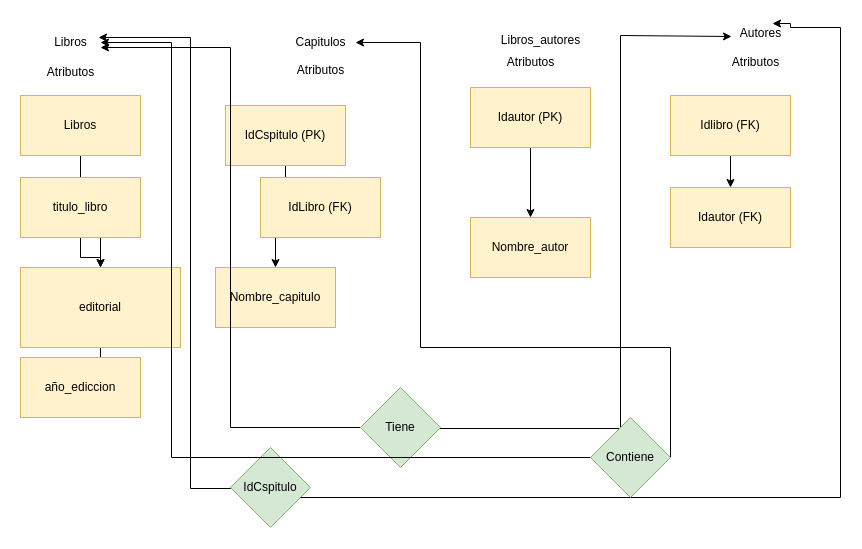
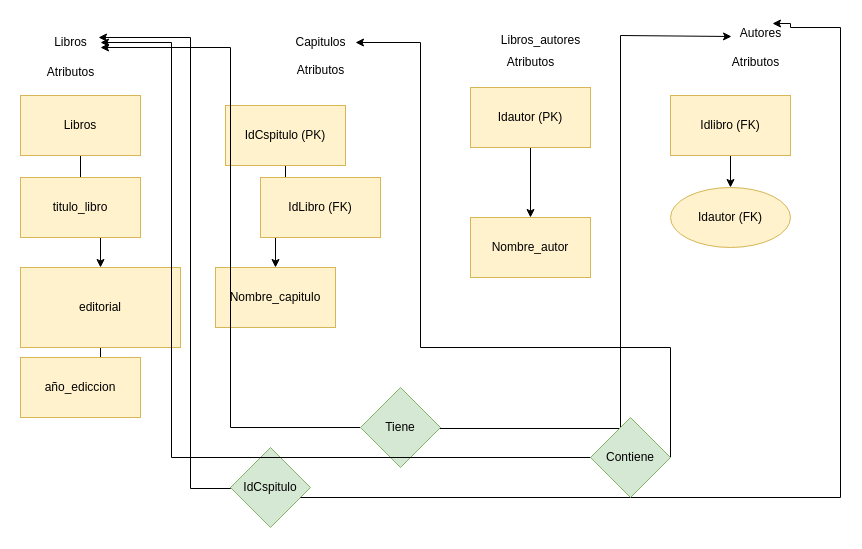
  <mxCell id="0" />
  <mxCell id="1" parent="0" />
  <mxCell id="2" value="Libros" style="text;html=1;align=center;verticalAlign=middle;resizable=0;points=[];autosize=1;strokeColor=none;fillColor=none;" vertex="1" parent="1"><mxGeometry x="40" y="27" width="60" height="30" as="geometry" /></mxCell>
  <mxCell id="3" value="" style="edgeStyle=orthogonalEdgeStyle;rounded=0;orthogonalLoop=1;jettySize=auto;html=1;" edge="1" parent="1" source="4" target="8"><mxGeometry relative="1" as="geometry" /></mxCell>
  <mxCell id="4" value="Libros" style="whiteSpace=wrap;html=1;fillColor=#fff2cc;strokeColor=#d6b656;" vertex="1" parent="1"><mxGeometry x="20" y="95" width="120" height="60" as="geometry" /></mxCell>
- <mxCell id="5" value="" style="edgeStyle=orthogonalEdgeStyle;rounded=0;orthogonalLoop=1;jettySize=auto;html=1;" edge="1" parent="1" source="6" target="8"><mxGeometry relative="1" as="geometry" /></mxCell>
  <mxCell id="6" value="titulo_libro" style="whiteSpace=wrap;html=1;fillColor=#fff2cc;strokeColor=#d6b656;" vertex="1" parent="1"><mxGeometry x="20" y="177" width="120" height="60" as="geometry" /></mxCell>
  <mxCell id="7" value="" style="edgeStyle=orthogonalEdgeStyle;rounded=0;orthogonalLoop=1;jettySize=auto;html=1;" edge="1" parent="1" source="8" target="9"><mxGeometry relative="1" as="geometry" /></mxCell>
  <mxCell id="8" value="editorial" style="whiteSpace=wrap;html=1;fillColor=#fff2cc;strokeColor=#d6b656;" vertex="1" parent="1"><mxGeometry x="20" y="267" width="160" height="80" as="geometry" /></mxCell>
  <mxCell id="9" value="año_ediccion" style="whiteSpace=wrap;html=1;fillColor=#fff2cc;strokeColor=#d6b656;" vertex="1" parent="1"><mxGeometry x="20" y="357" width="120" height="60" as="geometry" /></mxCell>
  <mxCell id="10" value="Atributos" style="text;html=1;align=center;verticalAlign=middle;resizable=0;points=[];autosize=1;strokeColor=none;fillColor=none;" vertex="1" parent="1"><mxGeometry x="35" y="57" width="70" height="30" as="geometry" /></mxCell>
  <mxCell id="11" value="Capitulos" style="text;html=1;align=center;verticalAlign=middle;resizable=0;points=[];autosize=1;strokeColor=none;fillColor=none;" vertex="1" parent="1"><mxGeometry x="285" y="27" width="70" height="30" as="geometry" /></mxCell>
  <mxCell id="12" value="Atributos" style="text;html=1;align=center;verticalAlign=middle;resizable=0;points=[];autosize=1;strokeColor=none;fillColor=none;" vertex="1" parent="1"><mxGeometry x="285" y="55" width="70" height="30" as="geometry" /></mxCell>
  <mxCell id="13" value="" style="edgeStyle=orthogonalEdgeStyle;rounded=0;orthogonalLoop=1;jettySize=auto;html=1;" edge="1" parent="1" source="14" target="16"><mxGeometry relative="1" as="geometry" /></mxCell>
  <mxCell id="14" value="IdCspitulo (PK)" style="whiteSpace=wrap;html=1;fillColor=#fff2cc;strokeColor=#d6b656;" vertex="1" parent="1"><mxGeometry x="225" y="105" width="120" height="60" as="geometry" /></mxCell>
  <mxCell id="15" value="IdLibro (FK)" style="whiteSpace=wrap;html=1;fillColor=#fff2cc;strokeColor=#d6b656;" vertex="1" parent="1"><mxGeometry x="260" y="177" width="120" height="60" as="geometry" /></mxCell>
  <mxCell id="16" value="Nombre_capitulo" style="whiteSpace=wrap;html=1;fillColor=#fff2cc;strokeColor=#d6b656;" vertex="1" parent="1"><mxGeometry x="215" y="267" width="120" height="60" as="geometry" /></mxCell>
  <mxCell id="17" value="&lt;div&gt;Libros_autores&lt;/div&gt;" style="text;html=1;align=center;verticalAlign=middle;resizable=0;points=[];autosize=1;strokeColor=none;fillColor=none;" vertex="1" parent="1"><mxGeometry x="490" y="25" width="100" height="30" as="geometry" /></mxCell>
  <mxCell id="18" value="" style="edgeStyle=orthogonalEdgeStyle;rounded=0;orthogonalLoop=1;jettySize=auto;html=1;" edge="1" parent="1" source="19" target="20"><mxGeometry relative="1" as="geometry" /></mxCell>
  <mxCell id="19" value="Idautor (PK)" style="whiteSpace=wrap;html=1;fillColor=#fff2cc;strokeColor=#d6b656;" vertex="1" parent="1"><mxGeometry x="470" y="87" width="120" height="60" as="geometry" /></mxCell>
  <mxCell id="20" value="Nombre_autor" style="whiteSpace=wrap;html=1;fillColor=#fff2cc;strokeColor=#d6b656;" vertex="1" parent="1"><mxGeometry x="470" y="217" width="120" height="60" as="geometry" /></mxCell>
  <mxCell id="21" value="Autores&lt;div&gt;&lt;br&gt;&lt;/div&gt;" style="text;html=1;align=center;verticalAlign=middle;resizable=0;points=[];autosize=1;strokeColor=none;fillColor=none;" vertex="1" parent="1"><mxGeometry x="730" y="20" width="60" height="40" as="geometry" /></mxCell>
  <mxCell id="22" value="Atributos" style="text;html=1;align=center;verticalAlign=middle;resizable=0;points=[];autosize=1;strokeColor=none;fillColor=none;" vertex="1" parent="1"><mxGeometry x="720" y="47" width="70" height="30" as="geometry" /></mxCell>
  <mxCell id="23" value="" style="edgeStyle=orthogonalEdgeStyle;rounded=0;orthogonalLoop=1;jettySize=auto;html=1;" edge="1" parent="1" source="24" target="25"><mxGeometry relative="1" as="geometry" /></mxCell>
  <mxCell id="24" value="Idlibro (FK)" style="whiteSpace=wrap;html=1;fillColor=#fff2cc;strokeColor=#d6b656;" vertex="1" parent="1"><mxGeometry x="670" y="95" width="120" height="60" as="geometry" /></mxCell>
- <mxCell id="25" value="Idautor (FK)" style="whiteSpace=wrap;html=1;fillColor=#fff2cc;strokeColor=#d6b656;" vertex="1" parent="1"><mxGeometry x="670" y="187" width="120" height="60" as="geometry" /></mxCell>
+ <mxCell id="25" value="Idautor (FK)" style="ellipse;whiteSpace=wrap;html=1;fillColor=#fff2cc;strokeColor=#d6b656;" vertex="1" parent="1"><mxGeometry x="670" y="187" width="120" height="60" as="geometry" /></mxCell>
  <mxCell id="26" style="edgeStyle=orthogonalEdgeStyle;rounded=0;orthogonalLoop=1;jettySize=auto;html=1;entryX=1;entryY=0.667;entryDx=0;entryDy=0;entryPerimeter=0;" edge="1" parent="1" source="28" target="2"><mxGeometry relative="1" as="geometry"><mxPoint x="210" y="77" as="targetPoint" /></mxGeometry></mxCell>
  <mxCell id="27" style="edgeStyle=orthogonalEdgeStyle;rounded=0;orthogonalLoop=1;jettySize=auto;html=1;entryX=0.017;entryY=0.4;entryDx=0;entryDy=0;entryPerimeter=0;" edge="1" parent="1" target="21"><mxGeometry relative="1" as="geometry"><mxPoint x="640" y="37" as="targetPoint" /><mxPoint x="370" y="427" as="sourcePoint" /><Array as="points"><mxPoint x="370" y="428" /><mxPoint x="620" y="428" /><mxPoint x="620" y="35" /><mxPoint x="731" y="35" /></Array></mxGeometry></mxCell>
  <mxCell id="28" value="Tiene" style="rhombus;whiteSpace=wrap;html=1;fillColor=#d5e8d4;strokeColor=#82b366;" vertex="1" parent="1"><mxGeometry x="360" y="387" width="80" height="80" as="geometry" /></mxCell>
  <mxCell id="29" style="edgeStyle=orthogonalEdgeStyle;rounded=0;orthogonalLoop=1;jettySize=auto;html=1;entryX=0.967;entryY=0.333;entryDx=0;entryDy=0;entryPerimeter=0;" edge="1" parent="1" target="2"><mxGeometry relative="1" as="geometry"><mxPoint x="190" y="57" as="targetPoint" /><mxPoint x="230" y="487" as="sourcePoint" /><Array as="points"><mxPoint x="230" y="488" /><mxPoint x="190" y="488" /><mxPoint x="190" y="37" /></Array></mxGeometry></mxCell>
  <mxCell id="30" value="IdCspitulo" style="rhombus;whiteSpace=wrap;html=1;fillColor=#d5e8d4;strokeColor=#82b366;" vertex="1" parent="1"><mxGeometry x="230" y="447" width="80" height="80" as="geometry" /></mxCell>
  <mxCell id="31" style="edgeStyle=orthogonalEdgeStyle;rounded=0;orthogonalLoop=1;jettySize=auto;html=1;entryX=0.7;entryY=0.075;entryDx=0;entryDy=0;entryPerimeter=0;" edge="1" parent="1" source="30" target="21"><mxGeometry relative="1" as="geometry"><Array as="points"><mxPoint x="840" y="497" /><mxPoint x="840" y="27" /><mxPoint x="790" y="27" /><mxPoint x="790" y="23" /></Array></mxGeometry></mxCell>
  <mxCell id="32" value="Atributos" style="text;html=1;align=center;verticalAlign=middle;resizable=0;points=[];autosize=1;strokeColor=none;fillColor=none;" vertex="1" parent="1"><mxGeometry x="495" y="47" width="70" height="30" as="geometry" /></mxCell>
  <mxCell id="33" style="edgeStyle=orthogonalEdgeStyle;rounded=0;orthogonalLoop=1;jettySize=auto;html=1;" edge="1" parent="1" target="2"><mxGeometry relative="1" as="geometry"><mxPoint x="170" y="57" as="targetPoint" /><mxPoint x="640" y="457" as="sourcePoint" /><Array as="points"><mxPoint x="171" y="457" /><mxPoint x="171" y="42" /></Array></mxGeometry></mxCell>
  <mxCell id="34" style="edgeStyle=orthogonalEdgeStyle;rounded=0;orthogonalLoop=1;jettySize=auto;html=1;" edge="1" parent="1" source="35" target="11"><mxGeometry relative="1" as="geometry"><Array as="points"><mxPoint x="670" y="347" /><mxPoint x="420" y="347" /><mxPoint x="420" y="42" /></Array></mxGeometry></mxCell>
  <mxCell id="35" value="Contiene" style="rhombus;whiteSpace=wrap;html=1;fillColor=#d5e8d4;strokeColor=#82b366;" vertex="1" parent="1"><mxGeometry x="590" y="417" width="80" height="80" as="geometry" /></mxCell>
